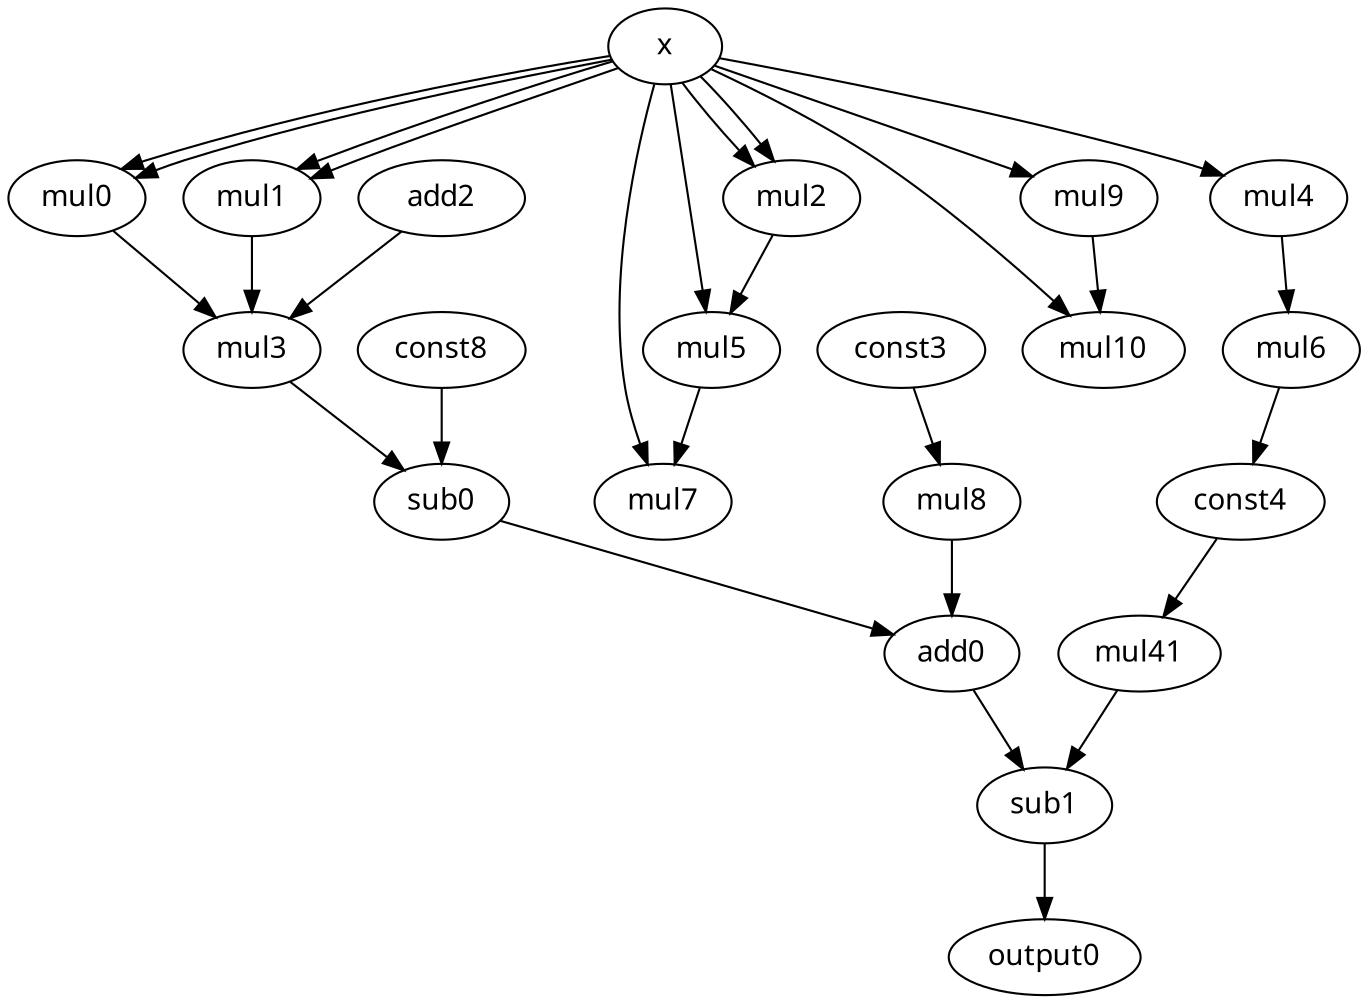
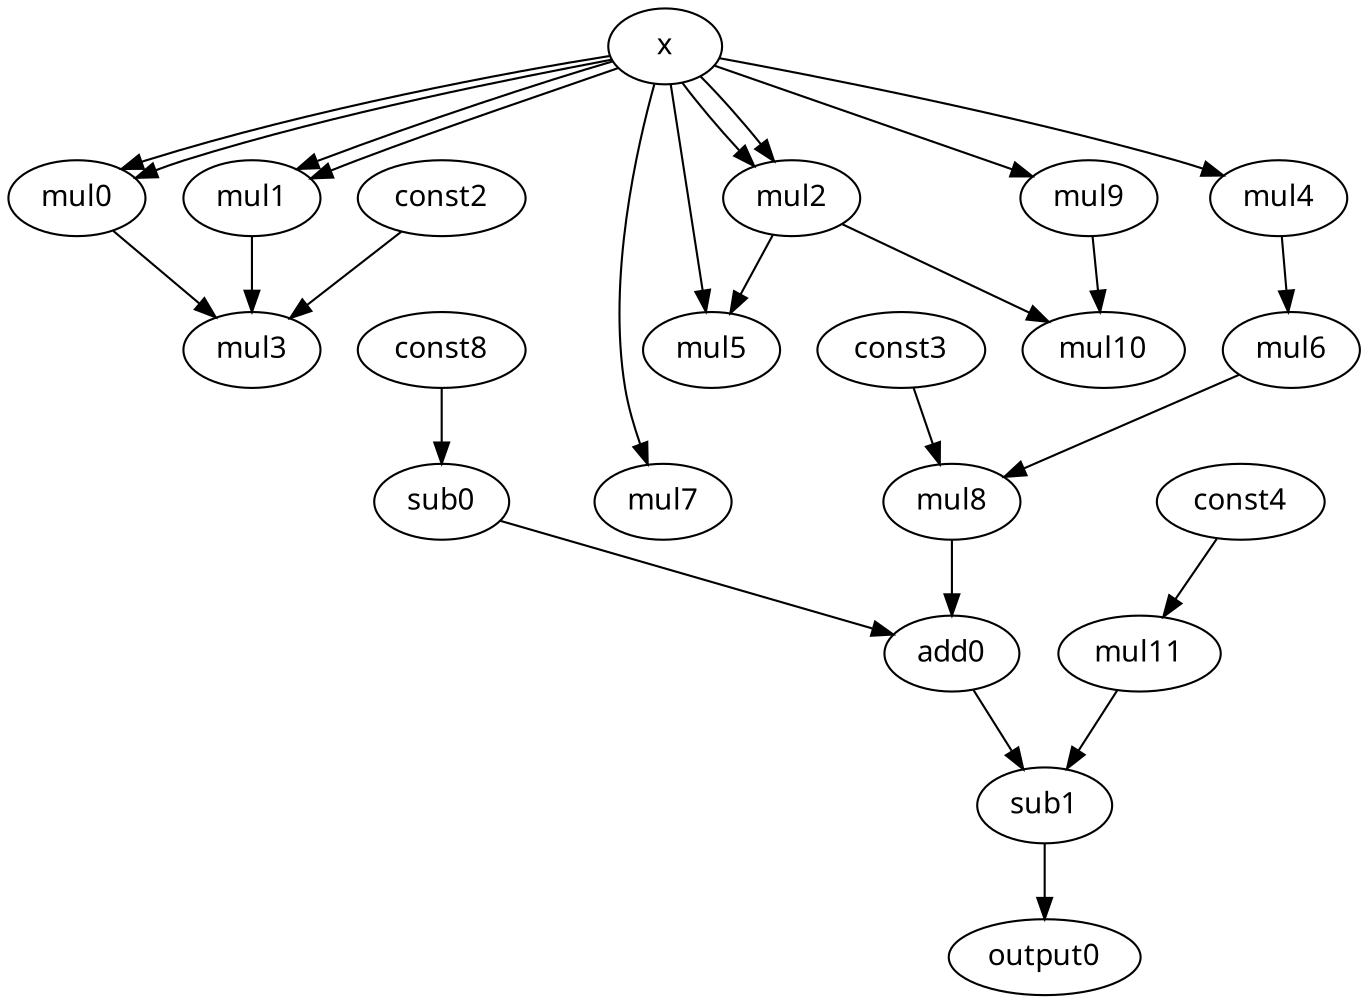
  digraph {
    fontname="Noto Sans"
    node [fontname="Noto Sans" opcode=mul]
    edge [fontname="Noto Sans" operand=1]
    x [opcode=load]
    mul0
    mul1
    mul2
    mul4
    mul5
    mul7
    mul9
    mul10
    mul3
    mul6
    mul8
    n13 [label=const8 opcode=const]
    sub0 [opcode=sub]
    add0 [opcode=add]
-   const2 [opcode=const label=add2]
+   const2 [opcode=const]
    const3 [opcode=const]
    const4 [opcode=const]
-   mul11 [label=mul41]
+   mul11
    sub1 [opcode=sub]
    output0 [opcode=store]
    x -> mul0 [operand=0]
    x -> mul0
    x -> mul1 [operand=0]
    x -> mul1
    x -> mul2 [operand=0]
    x -> mul2
    x -> mul4
    x -> mul5
    x -> mul7 [operand=0]
    x -> mul9
-   x -> mul10 [operand=0]
+   mul2 -> mul10 [operand=0]
    mul0 -> mul3 [operand=0]
    mul1 -> mul3 [operand=0]
    mul2 -> mul5 [operand=0]
    mul4 -> mul6
-   mul5 -> mul7
    mul9 -> mul10
-   mul3 -> sub0
-   mul6 -> const4 [operand=0]
+   mul6 -> mul8 [operand=0]
    mul8 -> add0
    n13 -> sub0 [operand=0]
    sub0 -> add0 [operand=0]
    add0 -> sub1 [operand=0]
    const2 -> mul3
    const3 -> mul8
    const4 -> mul11
    mul11 -> sub1
    sub1 -> output0 [operand=0]
  }
